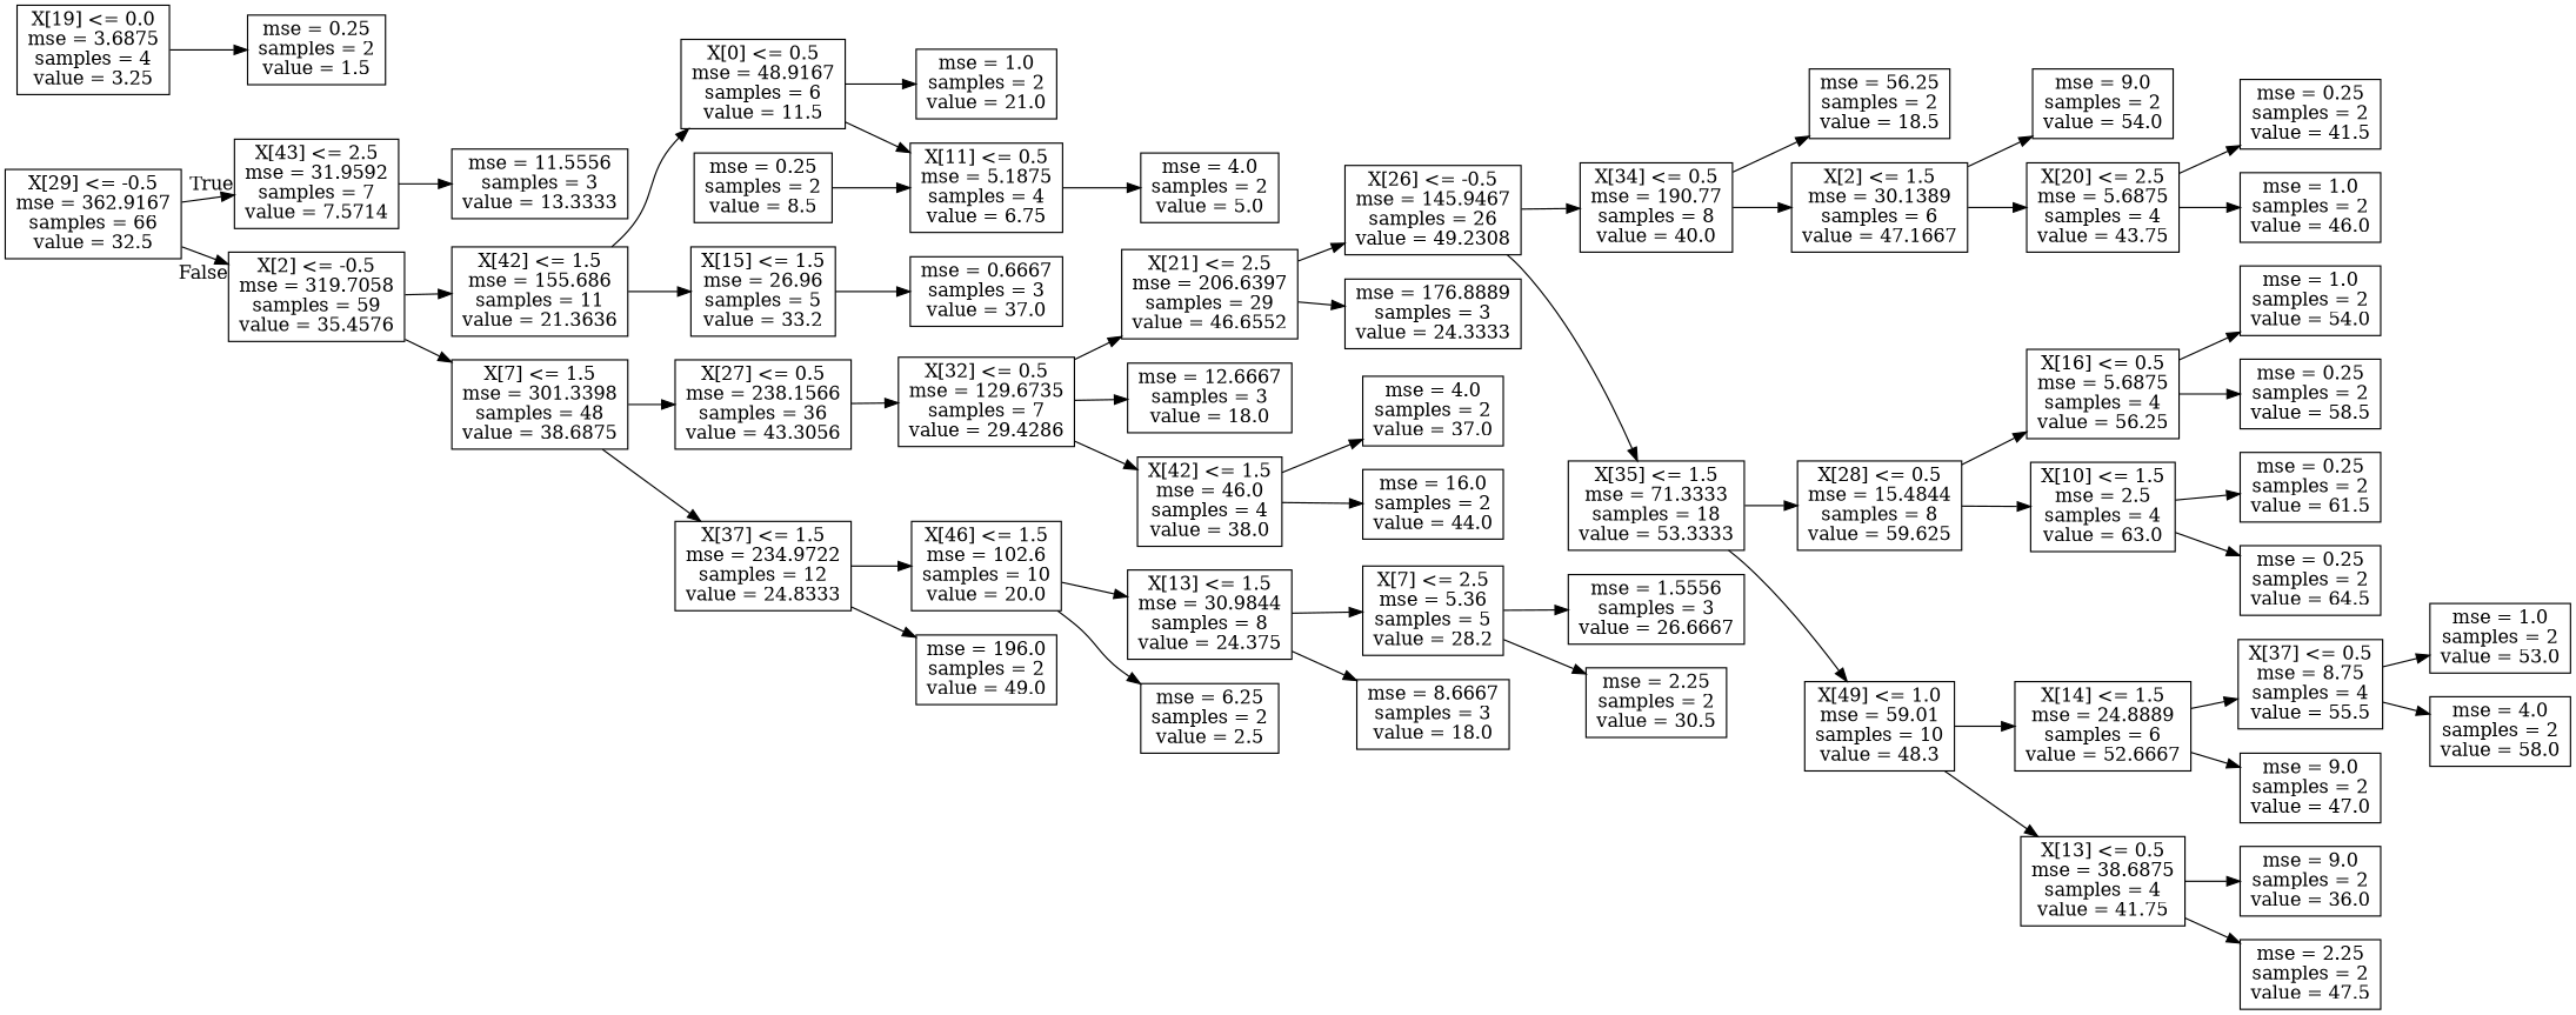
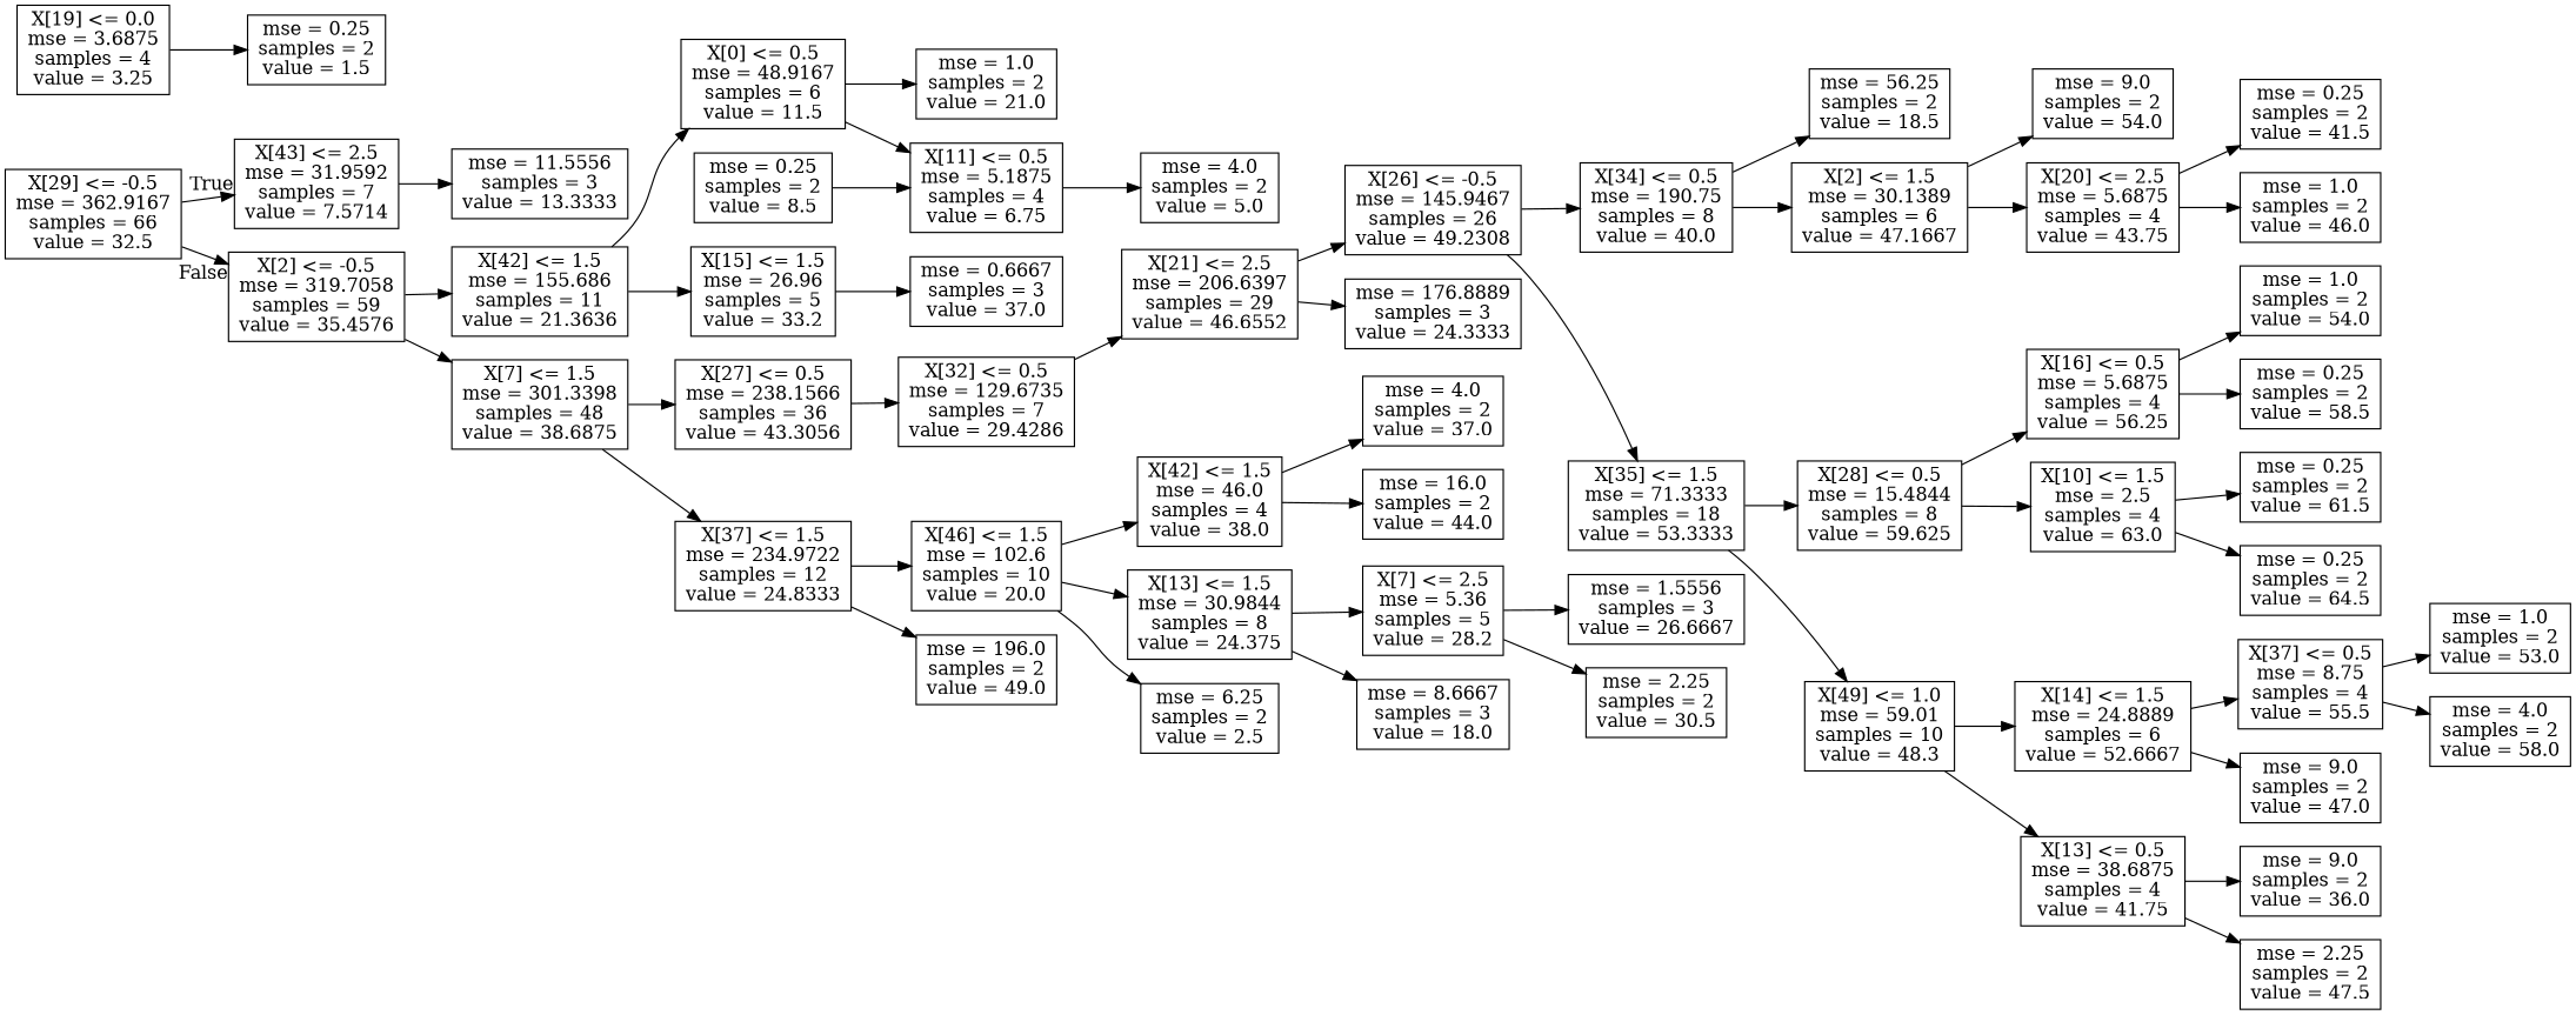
  digraph {
    rankdir=LR
    node [shape=box]
    n1 [label="X[29] <= -0.5\nmse = 362.9167\nsamples = 66\nvalue = 32.5"]
    n2 [label="X[43] <= 2.5\nmse = 31.9592\nsamples = 7\nvalue = 7.5714"]
    n3 [label="X[2] <= -0.5\nmse = 319.7058\nsamples = 59\nvalue = 35.4576"]
    n4 [label="mse = 11.5556\nsamples = 3\nvalue = 13.3333"]
    n5 [label="X[42] <= 1.5\nmse = 155.686\nsamples = 11\nvalue = 21.3636"]
    n6 [label="X[7] <= 1.5\nmse = 301.3398\nsamples = 48\nvalue = 38.6875"]
    n7 [label="X[19] <= 0.0\nmse = 3.6875\nsamples = 4\nvalue = 3.25"]
    n8 [label="mse = 0.25\nsamples = 2\nvalue = 1.5"]
    n9 [label="X[0] <= 0.5\nmse = 48.9167\nsamples = 6\nvalue = 11.5"]
    n10 [label="X[15] <= 1.5\nmse = 26.96\nsamples = 5\nvalue = 33.2"]
    n11 [label="X[27] <= 0.5\nmse = 238.1566\nsamples = 36\nvalue = 43.3056"]
    n12 [label="X[37] <= 1.5\nmse = 234.9722\nsamples = 12\nvalue = 24.8333"]
    n13 [label="mse = 1.0\nsamples = 2\nvalue = 21.0"]
    n14 [label="X[11] <= 0.5\nmse = 5.1875\nsamples = 4\nvalue = 6.75"]
    n15 [label="mse = 0.6667\nsamples = 3\nvalue = 37.0"]
    n16 [label="mse = 4.0\nsamples = 2\nvalue = 5.0"]
    n17 [label="mse = 0.25\nsamples = 2\nvalue = 8.5"]
    n18 [label="X[32] <= 0.5\nmse = 129.6735\nsamples = 7\nvalue = 29.4286"]
    n19 [label="X[46] <= 1.5\nmse = 102.6\nsamples = 10\nvalue = 20.0"]
    n20 [label="mse = 196.0\nsamples = 2\nvalue = 49.0"]
    n21 [label="X[21] <= 2.5\nmse = 206.6397\nsamples = 29\nvalue = 46.6552"]
    n22 [label="X[42] <= 1.5\nmse = 46.0\nsamples = 4\nvalue = 38.0"]
-   n23 [label="mse = 12.6667\nsamples = 3\nvalue = 18.0"]
    n24 [label="X[26] <= -0.5\nmse = 145.9467\nsamples = 26\nvalue = 49.2308"]
    n25 [label="mse = 176.8889\nsamples = 3\nvalue = 24.3333"]
    n26 [label="mse = 4.0\nsamples = 2\nvalue = 37.0"]
    n27 [label="mse = 16.0\nsamples = 2\nvalue = 44.0"]
-   n28 [label="X[34] <= 0.5\nmse = 190.77\nsamples = 8\nvalue = 40.0"]
+   n28 [label="X[34] <= 0.5\nmse = 190.75\nsamples = 8\nvalue = 40.0"]
    n29 [label="X[35] <= 1.5\nmse = 71.3333\nsamples = 18\nvalue = 53.3333"]
    n30 [label="mse = 56.25\nsamples = 2\nvalue = 18.5"]
    n31 [label="X[2] <= 1.5\nmse = 30.1389\nsamples = 6\nvalue = 47.1667"]
    n32 [label="X[28] <= 0.5\nmse = 15.4844\nsamples = 8\nvalue = 59.625"]
    n33 [label="X[49] <= 1.0\nmse = 59.01\nsamples = 10\nvalue = 48.3"]
    n34 [label="mse = 9.0\nsamples = 2\nvalue = 54.0"]
    n35 [label="X[20] <= 2.5\nmse = 5.6875\nsamples = 4\nvalue = 43.75"]
    n36 [label="mse = 0.25\nsamples = 2\nvalue = 41.5"]
    n37 [label="mse = 1.0\nsamples = 2\nvalue = 46.0"]
    n38 [label="X[16] <= 0.5\nmse = 5.6875\nsamples = 4\nvalue = 56.25"]
    n39 [label="X[10] <= 1.5\nmse = 2.5\nsamples = 4\nvalue = 63.0"]
    n40 [label="X[14] <= 1.5\nmse = 24.8889\nsamples = 6\nvalue = 52.6667"]
    n41 [label="X[13] <= 0.5\nmse = 38.6875\nsamples = 4\nvalue = 41.75"]
    n42 [label="mse = 1.0\nsamples = 2\nvalue = 54.0"]
    n43 [label="mse = 0.25\nsamples = 2\nvalue = 58.5"]
    n44 [label="mse = 0.25\nsamples = 2\nvalue = 61.5"]
    n45 [label="mse = 0.25\nsamples = 2\nvalue = 64.5"]
    n46 [label="X[37] <= 0.5\nmse = 8.75\nsamples = 4\nvalue = 55.5"]
    n47 [label="mse = 9.0\nsamples = 2\nvalue = 47.0"]
    n48 [label="mse = 9.0\nsamples = 2\nvalue = 36.0"]
    n49 [label="mse = 2.25\nsamples = 2\nvalue = 47.5"]
    n50 [label="mse = 1.0\nsamples = 2\nvalue = 53.0"]
    n51 [label="mse = 4.0\nsamples = 2\nvalue = 58.0"]
    n52 [label="X[13] <= 1.5\nmse = 30.9844\nsamples = 8\nvalue = 24.375"]
    n53 [label="mse = 6.25\nsamples = 2\nvalue = 2.5"]
    n54 [label="X[7] <= 2.5\nmse = 5.36\nsamples = 5\nvalue = 28.2"]
    n55 [label="mse = 8.6667\nsamples = 3\nvalue = 18.0"]
    n56 [label="mse = 1.5556\nsamples = 3\nvalue = 26.6667"]
    n57 [label="mse = 2.25\nsamples = 2\nvalue = 30.5"]
    n1 -> n2 [headlabel=True labelangle=45 labeldistance=2.5]
    n1 -> n3 [headlabel=False labelangle=-45 labeldistance=2.5]
    n2 -> n4
    n3 -> n5
    n3 -> n6
    n5 -> n9
    n5 -> n10
    n6 -> n11
    n6 -> n12
    n7 -> n8
    n9 -> n13
    n9 -> n14
    n10 -> n15
    n11 -> n18
    n12 -> n19
    n12 -> n20
    n14 -> n16
    n17 -> n14
    n18 -> n21
-   n18 -> n22
-   n18 -> n23
+   n19 -> n22
    n19 -> n52
    n19 -> n53
    n21 -> n24
    n21 -> n25
    n22 -> n26
    n22 -> n27
    n24 -> n28
    n24 -> n29
    n28 -> n30
    n28 -> n31
    n29 -> n32
    n29 -> n33
    n31 -> n34
    n31 -> n35
    n32 -> n38
    n32 -> n39
    n33 -> n40
    n33 -> n41
    n35 -> n36
    n35 -> n37
    n38 -> n42
    n38 -> n43
    n39 -> n44
    n39 -> n45
    n40 -> n46
    n40 -> n47
    n41 -> n48
    n41 -> n49
    n46 -> n50
    n46 -> n51
    n52 -> n54
    n52 -> n55
    n54 -> n56
    n54 -> n57
  }
